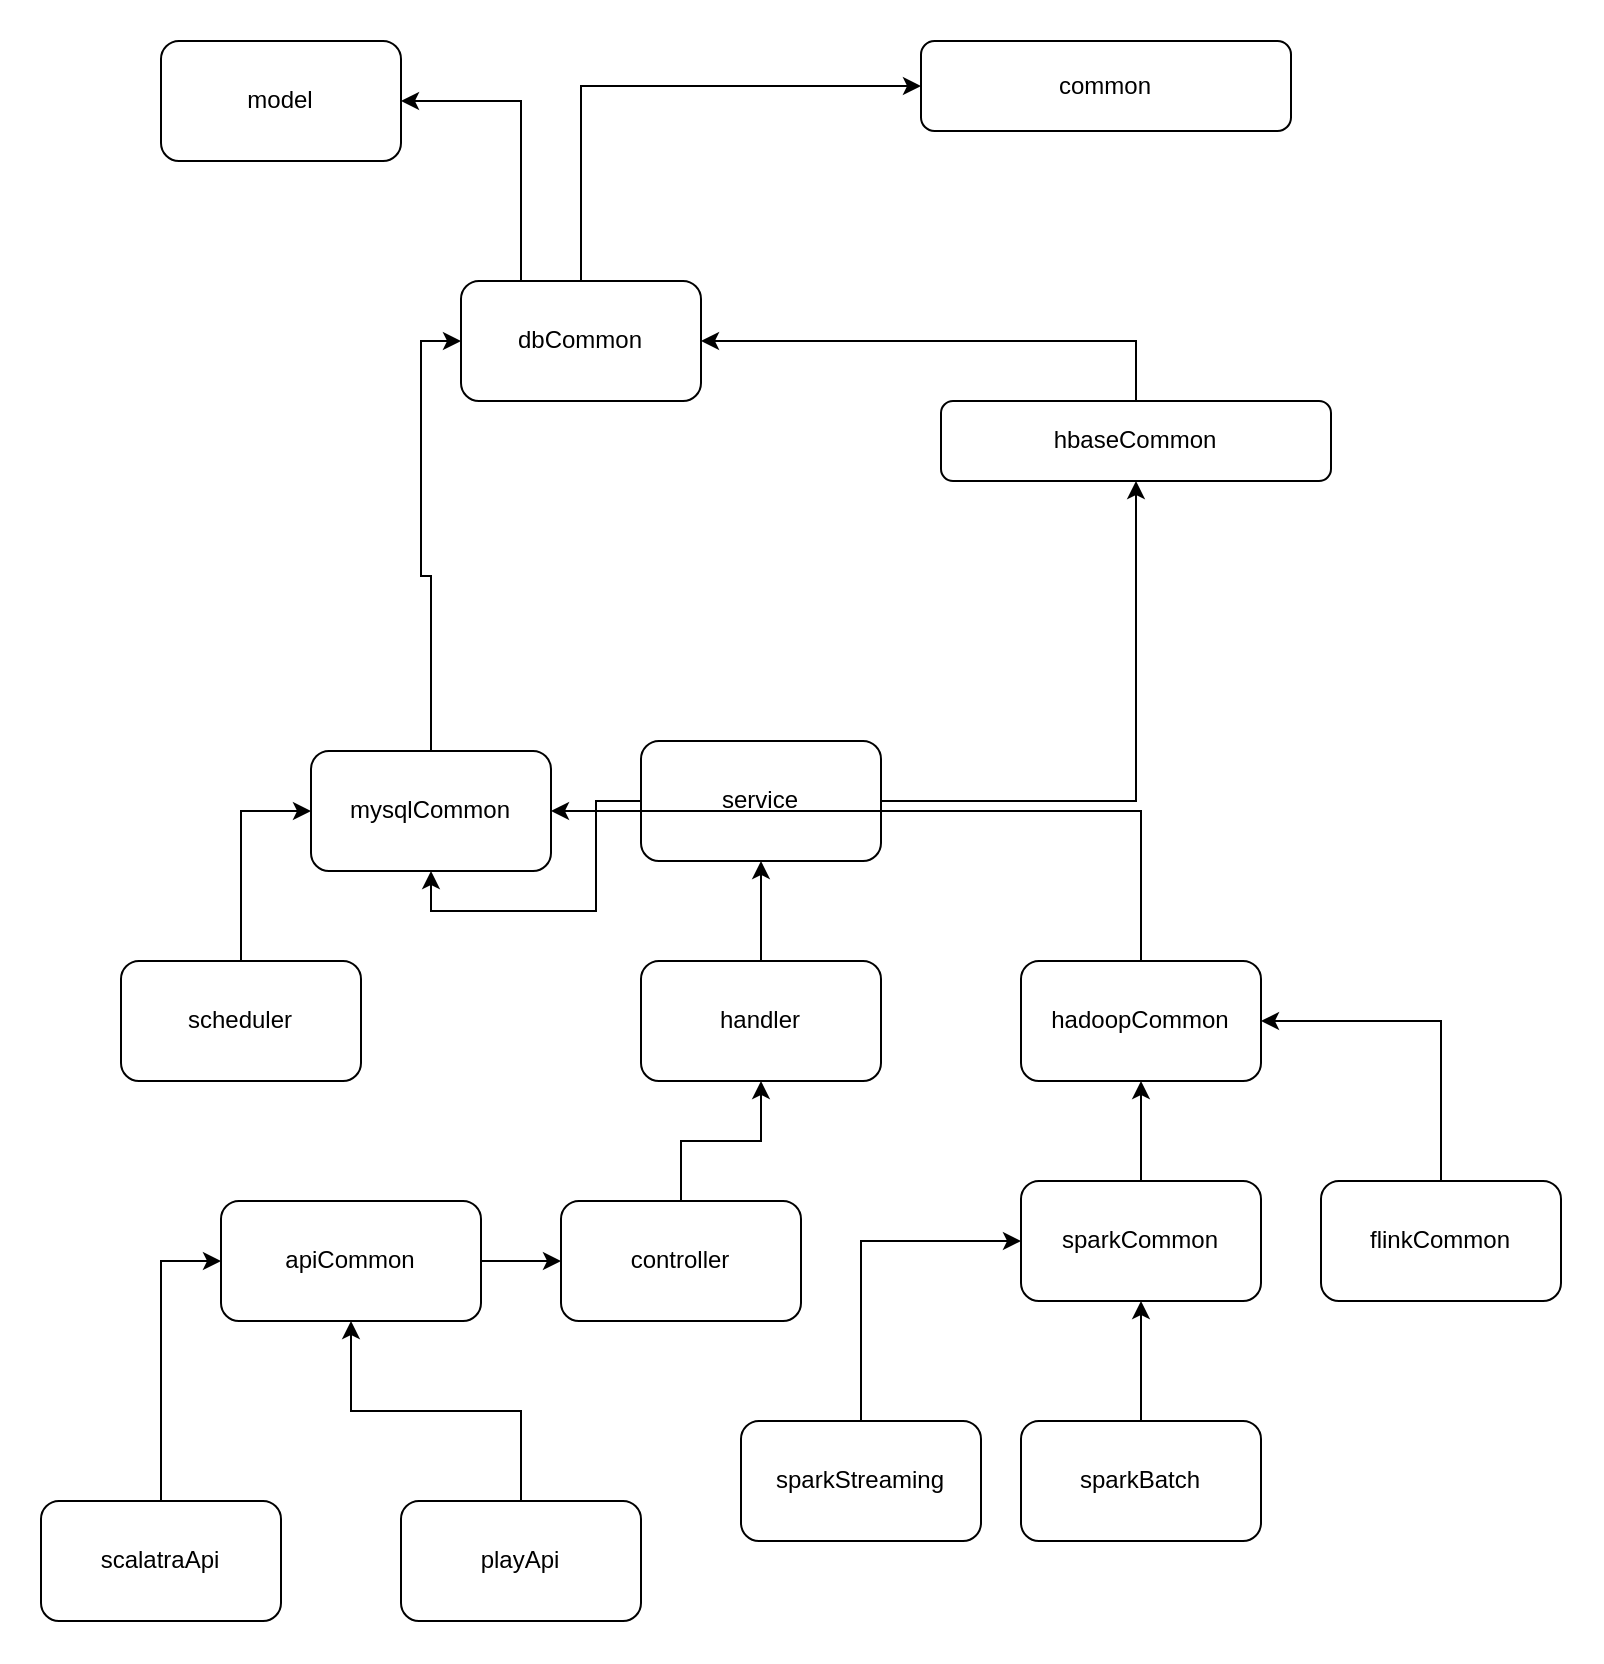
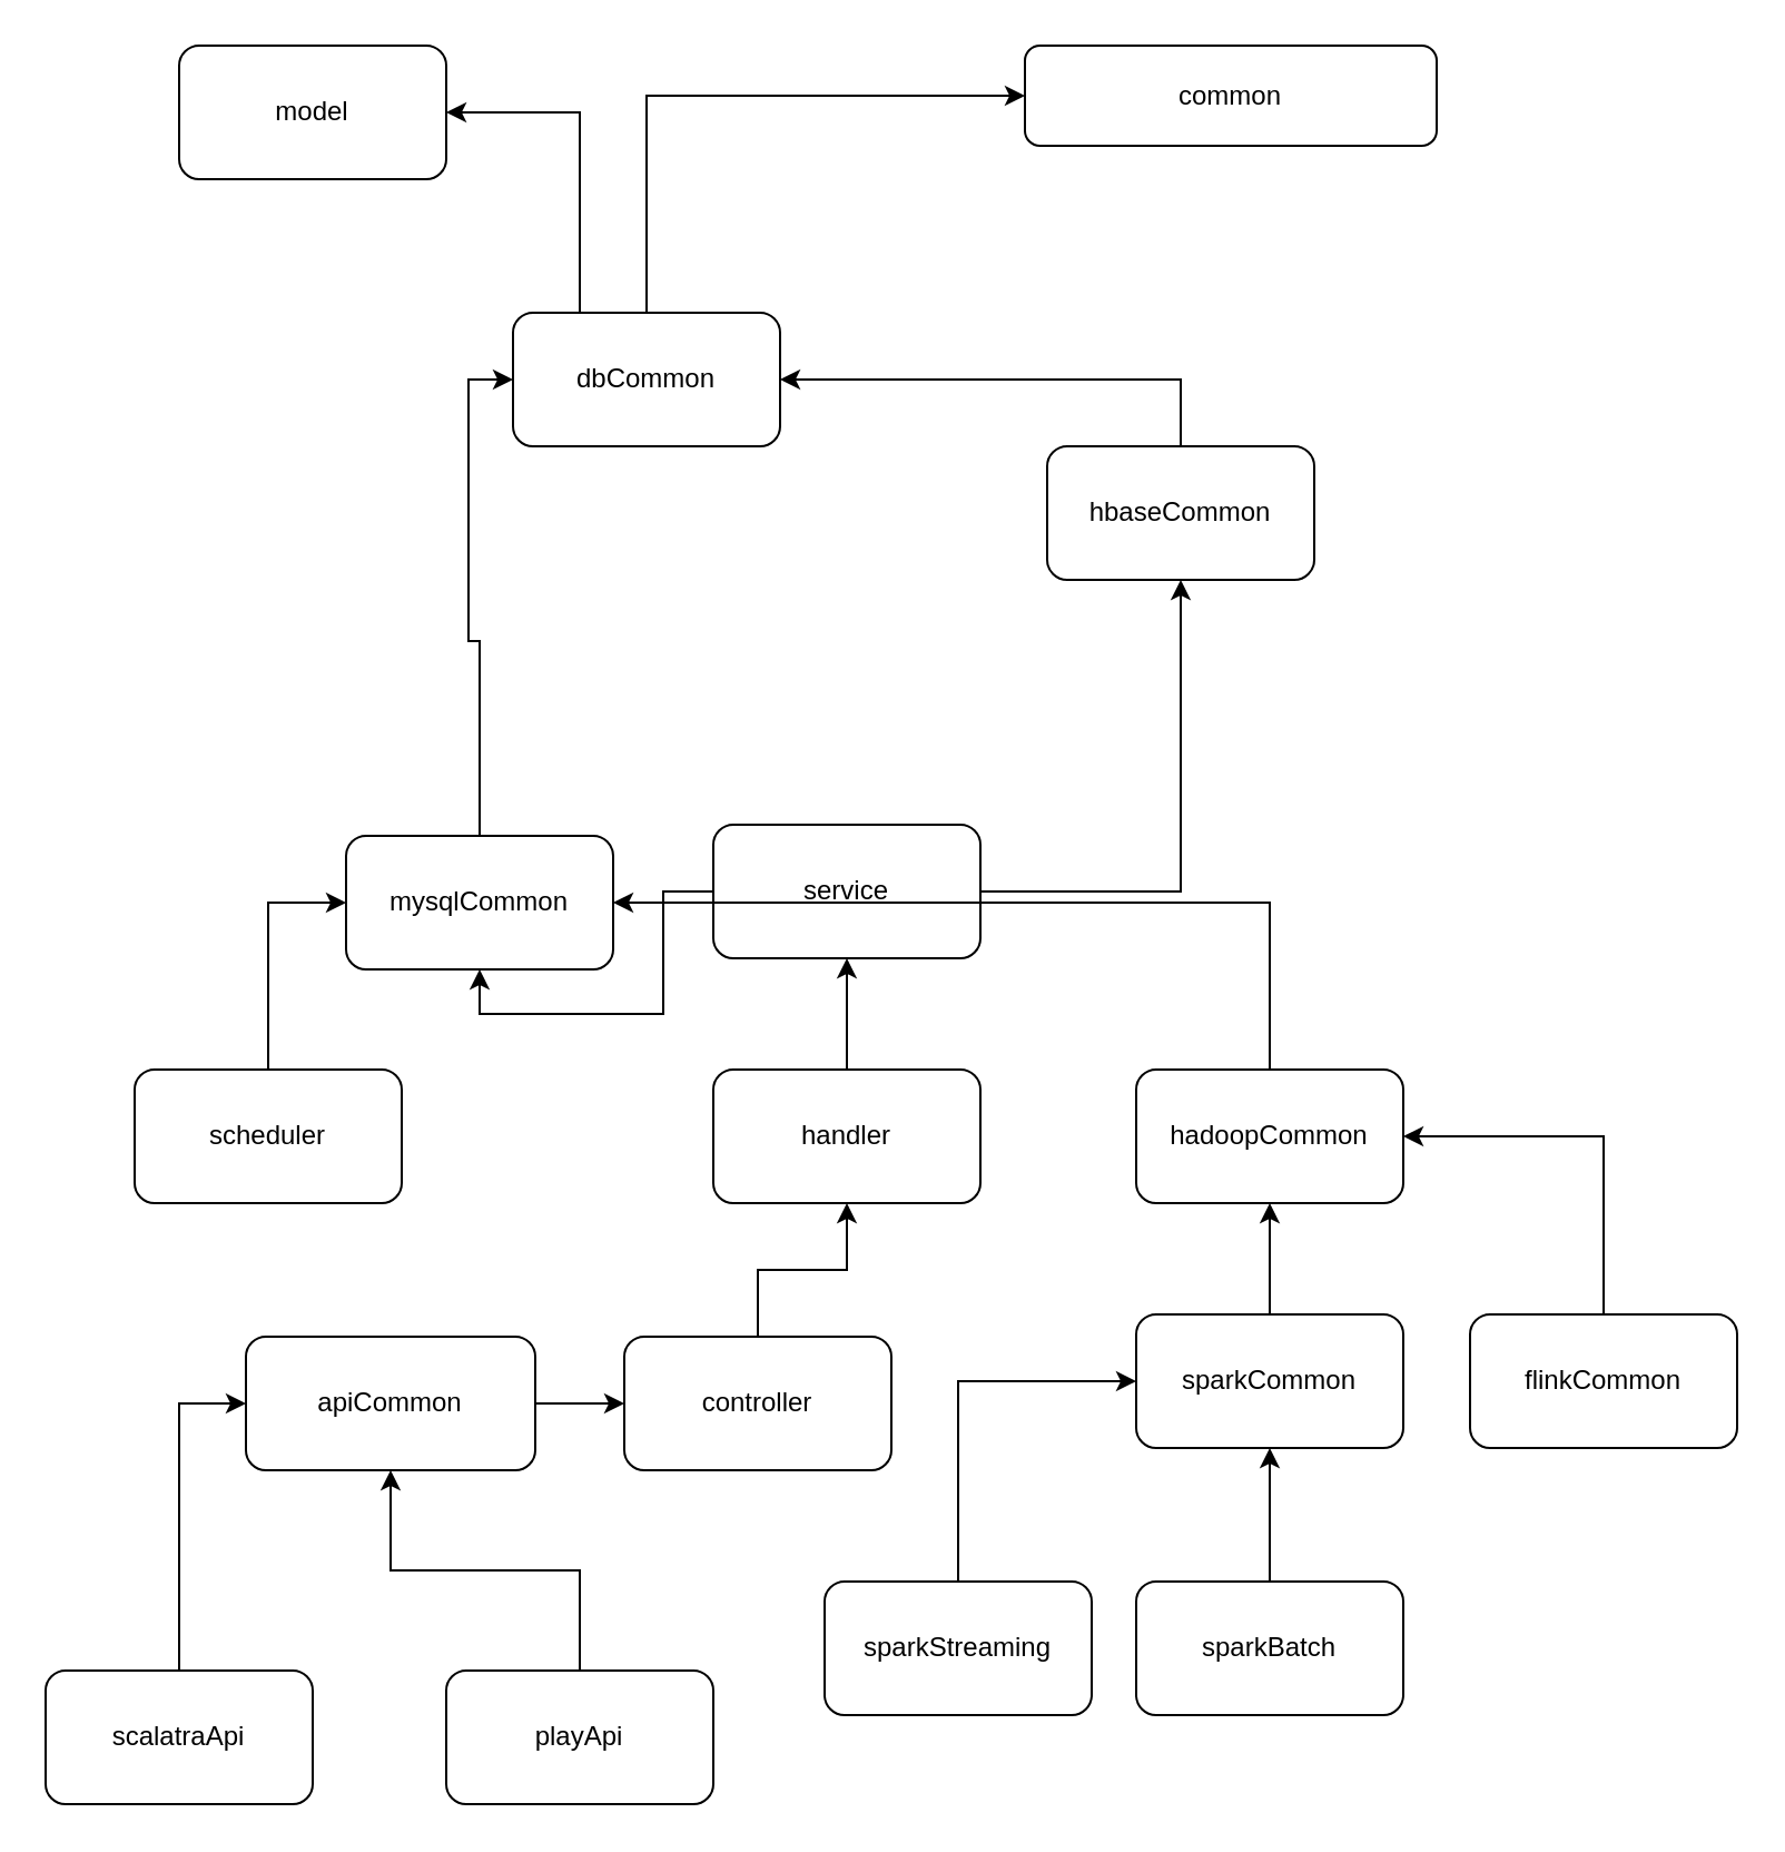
  <mxCell id="0" />
  <mxCell id="1" parent="0" />
  <mxCell id="2" value="common" style="rounded=1;whiteSpace=wrap;html=1;" vertex="1" parent="1"><mxGeometry x="460" y="20" width="185" height="45" as="geometry" /></mxCell>
  <mxCell id="3" style="edgeStyle=orthogonalEdgeStyle;rounded=0;orthogonalLoop=1;jettySize=auto;html=1;exitX=0.5;exitY=0;exitDx=0;exitDy=0;entryX=0;entryY=0.5;entryDx=0;entryDy=0;" edge="1" parent="1" source="5" target="2"><mxGeometry relative="1" as="geometry" /></mxCell>
  <mxCell id="4" style="edgeStyle=orthogonalEdgeStyle;rounded=0;orthogonalLoop=1;jettySize=auto;html=1;exitX=0.25;exitY=0;exitDx=0;exitDy=0;entryX=1;entryY=0.5;entryDx=0;entryDy=0;" edge="1" parent="1" source="5" target="10"><mxGeometry relative="1" as="geometry" /></mxCell>
  <mxCell id="5" value="dbCommon" style="rounded=1;whiteSpace=wrap;html=1;" vertex="1" parent="1"><mxGeometry x="230" y="140" width="120" height="60" as="geometry" /></mxCell>
  <mxCell id="6" style="edgeStyle=orthogonalEdgeStyle;rounded=0;orthogonalLoop=1;jettySize=auto;html=1;exitX=0.5;exitY=0;exitDx=0;exitDy=0;entryX=0;entryY=0.5;entryDx=0;entryDy=0;" edge="1" parent="1" source="7" target="5"><mxGeometry relative="1" as="geometry" /></mxCell>
  <mxCell id="7" value="mysqlCommon" style="rounded=1;whiteSpace=wrap;html=1;" vertex="1" parent="1"><mxGeometry x="155" y="375" width="120" height="60" as="geometry" /></mxCell>
  <mxCell id="8" style="edgeStyle=orthogonalEdgeStyle;rounded=0;orthogonalLoop=1;jettySize=auto;html=1;exitX=0.5;exitY=0;exitDx=0;exitDy=0;entryX=1;entryY=0.5;entryDx=0;entryDy=0;" edge="1" parent="1" source="9" target="5"><mxGeometry relative="1" as="geometry" /></mxCell>
- <mxCell id="9" value="hbaseCommon" style="rounded=1;whiteSpace=wrap;html=1;" vertex="1" parent="1"><mxGeometry x="470" y="200" width="195" height="40" as="geometry" /></mxCell>
+ <mxCell id="9" value="hbaseCommon" style="rounded=1;whiteSpace=wrap;html=1;" vertex="1" parent="1"><mxGeometry x="470" y="200" width="120" height="60" as="geometry" /></mxCell>
  <mxCell id="10" value="model" style="rounded=1;whiteSpace=wrap;html=1;" vertex="1" parent="1"><mxGeometry x="80" y="20" width="120" height="60" as="geometry" /></mxCell>
  <mxCell id="11" style="edgeStyle=orthogonalEdgeStyle;rounded=0;orthogonalLoop=1;jettySize=auto;html=1;exitX=1;exitY=0.5;exitDx=0;exitDy=0;" edge="1" parent="1" source="12" target="18"><mxGeometry relative="1" as="geometry" /></mxCell>
  <mxCell id="12" value="apiCommon" style="rounded=1;whiteSpace=wrap;html=1;" vertex="1" parent="1"><mxGeometry x="110" y="600" width="130" height="60" as="geometry" /></mxCell>
  <mxCell id="13" style="edgeStyle=orthogonalEdgeStyle;rounded=0;orthogonalLoop=1;jettySize=auto;html=1;exitX=0.5;exitY=0;exitDx=0;exitDy=0;entryX=0;entryY=0.5;entryDx=0;entryDy=0;" edge="1" parent="1" source="14" target="12"><mxGeometry relative="1" as="geometry" /></mxCell>
  <mxCell id="14" value="scalatraApi" style="rounded=1;whiteSpace=wrap;html=1;" vertex="1" parent="1"><mxGeometry x="20" y="750" width="120" height="60" as="geometry" /></mxCell>
  <mxCell id="15" style="edgeStyle=orthogonalEdgeStyle;rounded=0;orthogonalLoop=1;jettySize=auto;html=1;exitX=0.5;exitY=0;exitDx=0;exitDy=0;entryX=0.5;entryY=1;entryDx=0;entryDy=0;" edge="1" parent="1" source="16" target="12"><mxGeometry relative="1" as="geometry" /></mxCell>
  <mxCell id="16" value="playApi" style="rounded=1;whiteSpace=wrap;html=1;" vertex="1" parent="1"><mxGeometry x="200" y="750" width="120" height="60" as="geometry" /></mxCell>
  <mxCell id="17" style="edgeStyle=orthogonalEdgeStyle;rounded=0;orthogonalLoop=1;jettySize=auto;html=1;exitX=0.5;exitY=0;exitDx=0;exitDy=0;entryX=0.5;entryY=1;entryDx=0;entryDy=0;" edge="1" parent="1" source="18" target="23"><mxGeometry relative="1" as="geometry" /></mxCell>
  <mxCell id="18" value="controller" style="rounded=1;whiteSpace=wrap;html=1;" vertex="1" parent="1"><mxGeometry x="280" y="600" width="120" height="60" as="geometry" /></mxCell>
  <mxCell id="19" style="edgeStyle=orthogonalEdgeStyle;rounded=0;orthogonalLoop=1;jettySize=auto;html=1;exitX=0;exitY=0.5;exitDx=0;exitDy=0;entryX=0.5;entryY=1;entryDx=0;entryDy=0;" edge="1" parent="1" source="21" target="7"><mxGeometry relative="1" as="geometry" /></mxCell>
  <mxCell id="20" style="edgeStyle=orthogonalEdgeStyle;rounded=0;orthogonalLoop=1;jettySize=auto;html=1;exitX=1;exitY=0.5;exitDx=0;exitDy=0;entryX=0.5;entryY=1;entryDx=0;entryDy=0;" edge="1" parent="1" source="21" target="9"><mxGeometry relative="1" as="geometry" /></mxCell>
  <mxCell id="21" value="service" style="rounded=1;whiteSpace=wrap;html=1;" vertex="1" parent="1"><mxGeometry x="320" y="370" width="120" height="60" as="geometry" /></mxCell>
  <mxCell id="22" style="edgeStyle=orthogonalEdgeStyle;rounded=0;orthogonalLoop=1;jettySize=auto;html=1;exitX=0.5;exitY=0;exitDx=0;exitDy=0;entryX=0.5;entryY=1;entryDx=0;entryDy=0;" edge="1" parent="1" source="23" target="21"><mxGeometry relative="1" as="geometry" /></mxCell>
  <mxCell id="23" value="handler" style="rounded=1;whiteSpace=wrap;html=1;" vertex="1" parent="1"><mxGeometry x="320" y="480" width="120" height="60" as="geometry" /></mxCell>
  <mxCell id="24" style="edgeStyle=orthogonalEdgeStyle;rounded=0;orthogonalLoop=1;jettySize=auto;html=1;exitX=0.5;exitY=0;exitDx=0;exitDy=0;entryX=1;entryY=0.5;entryDx=0;entryDy=0;" edge="1" parent="1" source="25" target="7"><mxGeometry relative="1" as="geometry" /></mxCell>
  <mxCell id="25" value="hadoopCommon" style="rounded=1;whiteSpace=wrap;html=1;" vertex="1" parent="1"><mxGeometry x="510" y="480" width="120" height="60" as="geometry" /></mxCell>
  <mxCell id="26" style="edgeStyle=orthogonalEdgeStyle;rounded=0;orthogonalLoop=1;jettySize=auto;html=1;exitX=0.5;exitY=0;exitDx=0;exitDy=0;entryX=0.5;entryY=1;entryDx=0;entryDy=0;" edge="1" parent="1" source="27" target="25"><mxGeometry relative="1" as="geometry" /></mxCell>
  <mxCell id="27" value="sparkCommon" style="rounded=1;whiteSpace=wrap;html=1;" vertex="1" parent="1"><mxGeometry x="510" y="590" width="120" height="60" as="geometry" /></mxCell>
  <mxCell id="28" style="edgeStyle=orthogonalEdgeStyle;rounded=0;orthogonalLoop=1;jettySize=auto;html=1;exitX=0.5;exitY=0;exitDx=0;exitDy=0;entryX=1;entryY=0.5;entryDx=0;entryDy=0;" edge="1" parent="1" source="29" target="25"><mxGeometry relative="1" as="geometry" /></mxCell>
  <mxCell id="29" value="flinkCommon" style="rounded=1;whiteSpace=wrap;html=1;" vertex="1" parent="1"><mxGeometry x="660" y="590" width="120" height="60" as="geometry" /></mxCell>
  <mxCell id="30" style="edgeStyle=orthogonalEdgeStyle;rounded=0;orthogonalLoop=1;jettySize=auto;html=1;exitX=0.5;exitY=0;exitDx=0;exitDy=0;entryX=0;entryY=0.5;entryDx=0;entryDy=0;" edge="1" parent="1" source="31" target="27"><mxGeometry relative="1" as="geometry" /></mxCell>
  <mxCell id="31" value="sparkStreaming" style="rounded=1;whiteSpace=wrap;html=1;" vertex="1" parent="1"><mxGeometry x="370" y="710" width="120" height="60" as="geometry" /></mxCell>
  <mxCell id="32" value="" style="edgeStyle=orthogonalEdgeStyle;rounded=0;orthogonalLoop=1;jettySize=auto;html=1;" edge="1" parent="1" source="33" target="27"><mxGeometry relative="1" as="geometry" /></mxCell>
  <mxCell id="33" value="sparkBatch" style="rounded=1;whiteSpace=wrap;html=1;" vertex="1" parent="1"><mxGeometry x="510" y="710" width="120" height="60" as="geometry" /></mxCell>
  <mxCell id="34" style="edgeStyle=orthogonalEdgeStyle;rounded=0;orthogonalLoop=1;jettySize=auto;html=1;exitX=0.5;exitY=0;exitDx=0;exitDy=0;entryX=0;entryY=0.5;entryDx=0;entryDy=0;" edge="1" parent="1" source="35" target="7"><mxGeometry relative="1" as="geometry" /></mxCell>
  <mxCell id="35" value="scheduler" style="rounded=1;whiteSpace=wrap;html=1;" vertex="1" parent="1"><mxGeometry x="60" y="480" width="120" height="60" as="geometry" /></mxCell>
